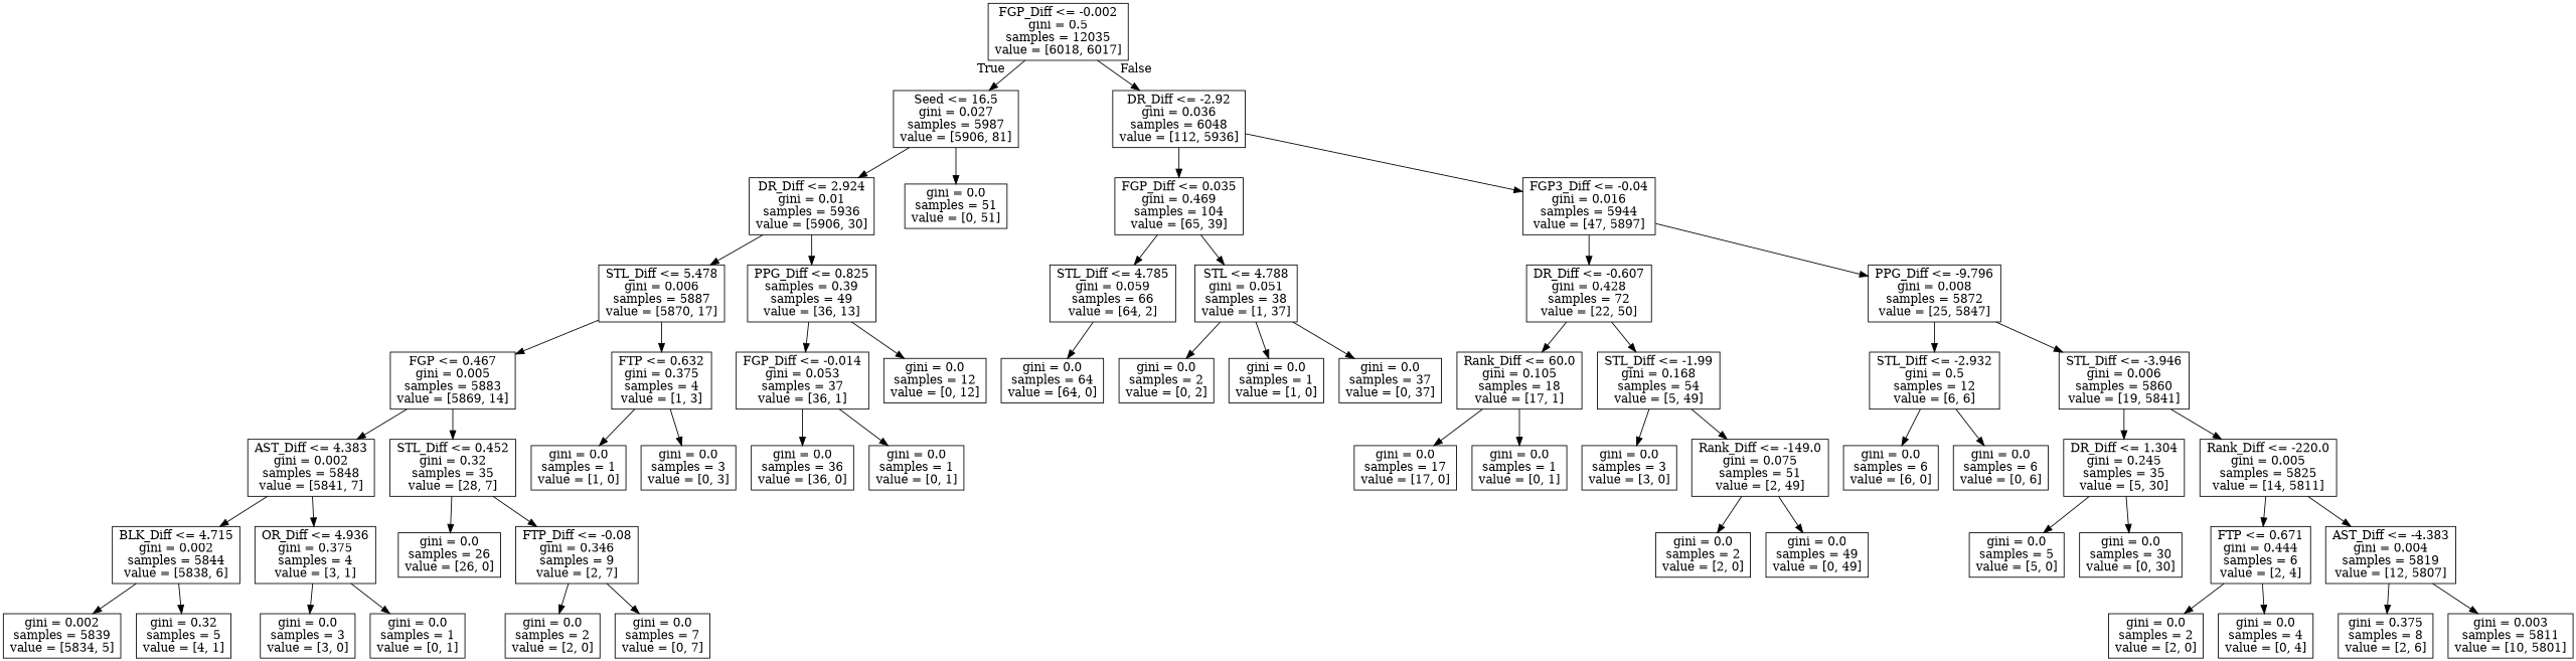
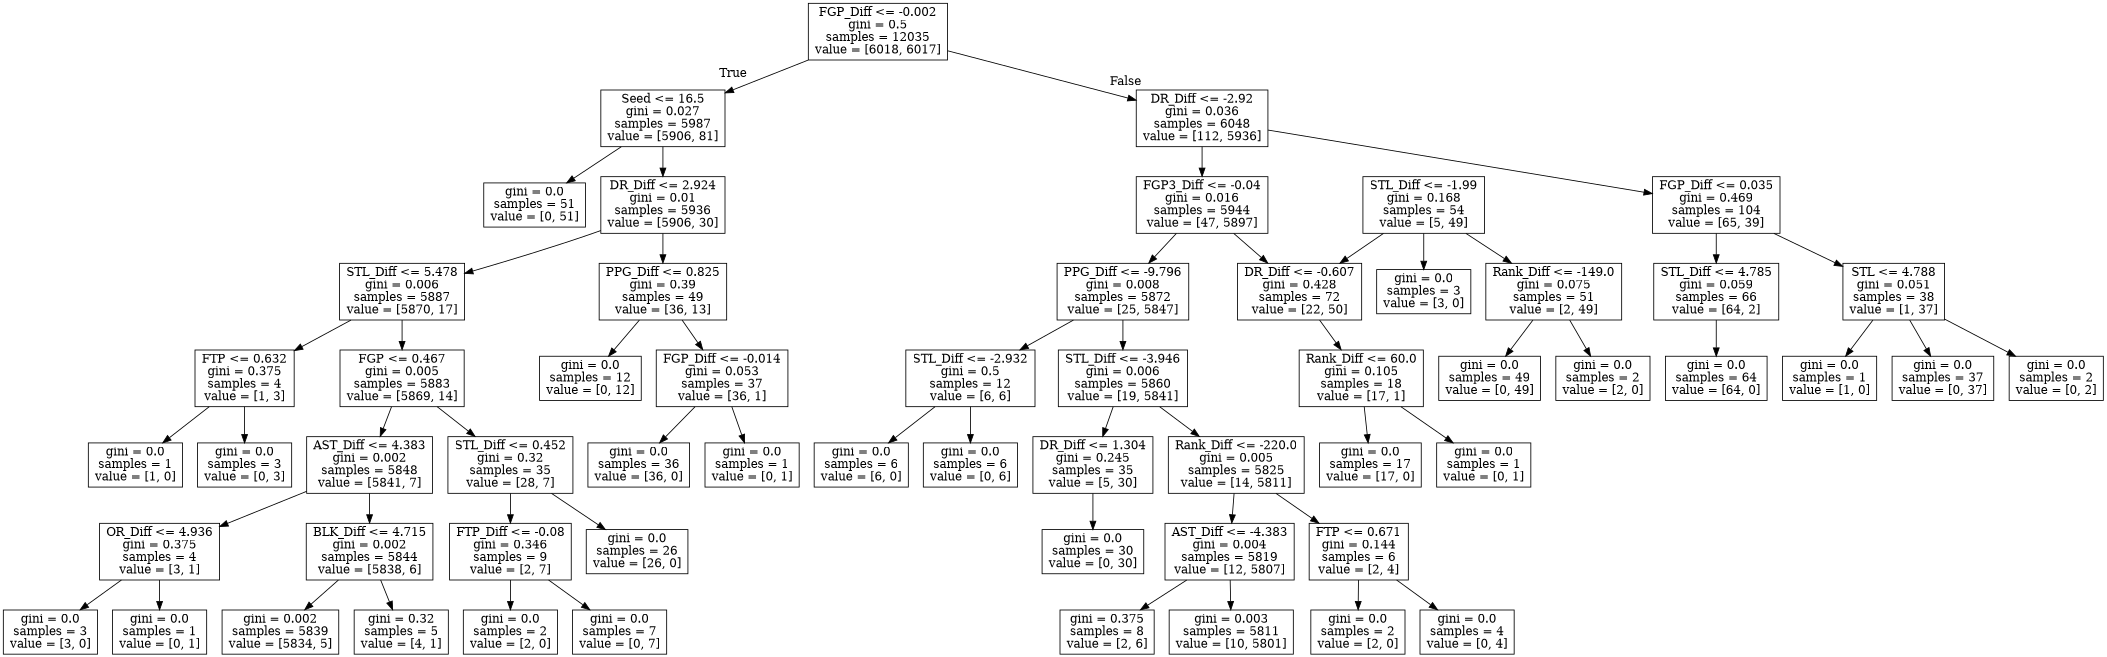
  digraph {
    node [shape=box]
    n1 [label="FGP_Diff <= -0.002\ngini = 0.5\nsamples = 12035\nvalue = [6018, 6017]"]
    n2 [label="Seed <= 16.5\ngini = 0.027\nsamples = 5987\nvalue = [5906, 81]"]
    n3 [label="DR_Diff <= -2.92\ngini = 0.036\nsamples = 6048\nvalue = [112, 5936]"]
    n4 [label="DR_Diff <= 2.924\ngini = 0.01\nsamples = 5936\nvalue = [5906, 30]"]
    n5 [label="gini = 0.0\nsamples = 51\nvalue = [0, 51]"]
    n6 [label="FGP_Diff <= 0.035\ngini = 0.469\nsamples = 104\nvalue = [65, 39]"]
    n7 [label="FGP3_Diff <= -0.04\ngini = 0.016\nsamples = 5944\nvalue = [47, 5897]"]
    n8 [label="STL_Diff <= 5.478\ngini = 0.006\nsamples = 5887\nvalue = [5870, 17]"]
-   n9 [label="PPG_Diff <= 0.825\nsamples = 0.39\nsamples = 49\nvalue = [36, 13]"]
+   n9 [label="PPG_Diff <= 0.825\ngini = 0.39\nsamples = 49\nvalue = [36, 13]"]
    n10 [label="FGP <= 0.467\ngini = 0.005\nsamples = 5883\nvalue = [5869, 14]"]
    n11 [label="FTP <= 0.632\ngini = 0.375\nsamples = 4\nvalue = [1, 3]"]
    n12 [label="FGP_Diff <= -0.014\ngini = 0.053\nsamples = 37\nvalue = [36, 1]"]
    n13 [label="gini = 0.0\nsamples = 12\nvalue = [0, 12]"]
    n14 [label="AST_Diff <= 4.383\ngini = 0.002\nsamples = 5848\nvalue = [5841, 7]"]
    n15 [label="STL_Diff <= 0.452\ngini = 0.32\nsamples = 35\nvalue = [28, 7]"]
    n16 [label="gini = 0.0\nsamples = 1\nvalue = [1, 0]"]
    n17 [label="gini = 0.0\nsamples = 3\nvalue = [0, 3]"]
    n18 [label="BLK_Diff <= 4.715\ngini = 0.002\nsamples = 5844\nvalue = [5838, 6]"]
    n19 [label="OR_Diff <= 4.936\ngini = 0.375\nsamples = 4\nvalue = [3, 1]"]
    n20 [label="gini = 0.0\nsamples = 26\nvalue = [26, 0]"]
    n21 [label="FTP_Diff <= -0.08\ngini = 0.346\nsamples = 9\nvalue = [2, 7]"]
    n22 [label="gini = 0.002\nsamples = 5839\nvalue = [5834, 5]"]
    n23 [label="gini = 0.32\nsamples = 5\nvalue = [4, 1]"]
    n24 [label="gini = 0.0\nsamples = 3\nvalue = [3, 0]"]
    n25 [label="gini = 0.0\nsamples = 1\nvalue = [0, 1]"]
    n26 [label="gini = 0.0\nsamples = 2\nvalue = [2, 0]"]
    n27 [label="gini = 0.0\nsamples = 7\nvalue = [0, 7]"]
    n28 [label="gini = 0.0\nsamples = 36\nvalue = [36, 0]"]
    n29 [label="gini = 0.0\nsamples = 1\nvalue = [0, 1]"]
    n30 [label="STL_Diff <= 4.785\ngini = 0.059\nsamples = 66\nvalue = [64, 2]"]
    n31 [label="STL <= 4.788\ngini = 0.051\nsamples = 38\nvalue = [1, 37]"]
    n32 [label="DR_Diff <= -0.607\ngini = 0.428\nsamples = 72\nvalue = [22, 50]"]
    n33 [label="PPG_Diff <= -9.796\ngini = 0.008\nsamples = 5872\nvalue = [25, 5847]"]
    n34 [label="gini = 0.0\nsamples = 64\nvalue = [64, 0]"]
    n35 [label="gini = 0.0\nsamples = 2\nvalue = [0, 2]"]
    n36 [label="gini = 0.0\nsamples = 1\nvalue = [1, 0]"]
    n37 [label="gini = 0.0\nsamples = 37\nvalue = [0, 37]"]
    n38 [label="Rank_Diff <= 60.0\ngini = 0.105\nsamples = 18\nvalue = [17, 1]"]
    n39 [label="STL_Diff <= -1.99\ngini = 0.168\nsamples = 54\nvalue = [5, 49]"]
    n40 [label="STL_Diff <= -2.932\ngini = 0.5\nsamples = 12\nvalue = [6, 6]"]
    n41 [label="STL_Diff <= -3.946\ngini = 0.006\nsamples = 5860\nvalue = [19, 5841]"]
    n42 [label="gini = 0.0\nsamples = 17\nvalue = [17, 0]"]
    n43 [label="gini = 0.0\nsamples = 1\nvalue = [0, 1]"]
    n44 [label="gini = 0.0\nsamples = 3\nvalue = [3, 0]"]
    n45 [label="Rank_Diff <= -149.0\ngini = 0.075\nsamples = 51\nvalue = [2, 49]"]
    n46 [label="gini = 0.0\nsamples = 2\nvalue = [2, 0]"]
    n47 [label="gini = 0.0\nsamples = 49\nvalue = [0, 49]"]
    n48 [label="gini = 0.0\nsamples = 6\nvalue = [6, 0]"]
    n49 [label="gini = 0.0\nsamples = 6\nvalue = [0, 6]"]
    n50 [label="DR_Diff <= 1.304\ngini = 0.245\nsamples = 35\nvalue = [5, 30]"]
    n51 [label="Rank_Diff <= -220.0\ngini = 0.005\nsamples = 5825\nvalue = [14, 5811]"]
-   n52 [label="gini = 0.0\nsamples = 5\nvalue = [5, 0]"]
    n53 [label="gini = 0.0\nsamples = 30\nvalue = [0, 30]"]
-   n54 [label="FTP <= 0.671\ngini = 0.444\nsamples = 6\nvalue = [2, 4]"]
+   n54 [label="FTP <= 0.671\ngini = 0.144\nsamples = 6\nvalue = [2, 4]"]
    n55 [label="AST_Diff <= -4.383\ngini = 0.004\nsamples = 5819\nvalue = [12, 5807]"]
    n56 [label="gini = 0.0\nsamples = 2\nvalue = [2, 0]"]
    n57 [label="gini = 0.0\nsamples = 4\nvalue = [0, 4]"]
    n58 [label="gini = 0.375\nsamples = 8\nvalue = [2, 6]"]
    n59 [label="gini = 0.003\nsamples = 5811\nvalue = [10, 5801]"]
    n1 -> n2 [headlabel=True labelangle=45 labeldistance=2.5]
    n1 -> n3 [headlabel=False labelangle=-45 labeldistance=2.5]
    n2 -> n4
    n2 -> n5
    n3 -> n6
    n3 -> n7
    n4 -> n8
    n4 -> n9
    n6 -> n30
    n6 -> n31
    n7 -> n32
    n7 -> n33
    n8 -> n10
    n8 -> n11
    n9 -> n12
    n9 -> n13
    n10 -> n14
    n10 -> n15
    n11 -> n16
    n11 -> n17
    n12 -> n28
    n12 -> n29
    n14 -> n18
    n14 -> n19
    n15 -> n20
    n15 -> n21
    n18 -> n22
    n18 -> n23
    n19 -> n24
    n19 -> n25
    n21 -> n26
    n21 -> n27
    n30 -> n34
    n31 -> n35
    n31 -> n36
    n31 -> n37
    n32 -> n38
-   n32 -> n39
+   n39 -> n32
    n33 -> n40
    n33 -> n41
    n38 -> n42
    n38 -> n43
    n39 -> n44
    n39 -> n45
    n40 -> n48
    n40 -> n49
    n41 -> n50
    n41 -> n51
    n45 -> n46
    n45 -> n47
-   n50 -> n52
    n50 -> n53
    n51 -> n54
    n51 -> n55
    n54 -> n56
    n54 -> n57
    n55 -> n58
    n55 -> n59
  }
